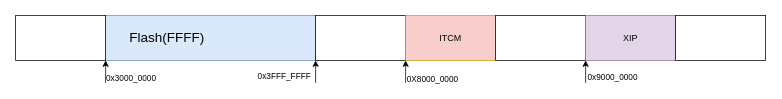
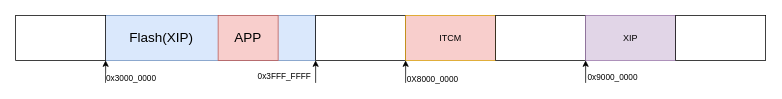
  <mxCell id="0" />
  <mxCell id="1" parent="0" />
- <mxCell id="2" value="&amp;nbsp; &amp;nbsp; &amp;nbsp; Flash(FFFF)" style="rounded=0;whiteSpace=wrap;html=1;fontSize=18;align=left;fillColor=#dae8fc;strokeColor=#6c8ebf;" vertex="1" parent="1"><mxGeometry x="140" y="20" width="280" height="60" as="geometry" /></mxCell>
+ <mxCell id="2" value="&amp;nbsp; &amp;nbsp; &amp;nbsp; Flash(XIP)" style="rounded=0;whiteSpace=wrap;html=1;fontSize=18;align=left;fillColor=#dae8fc;strokeColor=#6c8ebf;" vertex="1" parent="1"><mxGeometry x="140" y="20" width="280" height="60" as="geometry" /></mxCell>
+ <mxCell id="3" value="APP" style="rounded=0;whiteSpace=wrap;html=1;fontSize=18;fillColor=#f8cecc;strokeColor=#b85450;" vertex="1" parent="1"><mxGeometry x="290" y="20" width="80" height="60" as="geometry" /></mxCell>
  <mxCell id="4" value="" style="endArrow=classic;html=1;rounded=0;" edge="1" parent="1"><mxGeometry width="50" height="50" relative="1" as="geometry"><mxPoint x="140" y="110" as="sourcePoint" /><mxPoint x="140" y="80" as="targetPoint" /></mxGeometry></mxCell>
  <mxCell id="5" value="0x3000_0000" style="edgeLabel;html=1;align=left;verticalAlign=middle;resizable=0;points=[];" vertex="1" connectable="0" parent="4"><mxGeometry x="-0.552" y="1" relative="1" as="geometry"><mxPoint as="offset" /></mxGeometry></mxCell>
  <mxCell id="6" value="" style="endArrow=classic;html=1;rounded=0;entryX=1;entryY=1;entryDx=0;entryDy=0;" edge="1" parent="1" target="2"><mxGeometry width="50" height="50" relative="1" as="geometry"><mxPoint x="420" y="110" as="sourcePoint" /><mxPoint x="340" y="90" as="targetPoint" /></mxGeometry></mxCell>
  <mxCell id="7" value="0x3FFF_FFFF" style="edgeLabel;html=1;align=right;verticalAlign=middle;resizable=0;points=[];" vertex="1" connectable="0" parent="6"><mxGeometry x="-0.36" y="-1" relative="1" as="geometry"><mxPoint x="-7" as="offset" /></mxGeometry></mxCell>
  <mxCell id="8" value="" style="rounded=0;whiteSpace=wrap;html=1;" vertex="1" parent="1"><mxGeometry x="420" y="20" width="120" height="60" as="geometry" /></mxCell>
  <mxCell id="9" value="" style="rounded=0;whiteSpace=wrap;html=1;" vertex="1" parent="1"><mxGeometry x="20" y="20" width="120" height="60" as="geometry" /></mxCell>
  <mxCell id="10" value="ITCM" style="rounded=0;whiteSpace=wrap;html=1;fillColor=#f8cecc;strokeColor=#d79b00;" vertex="1" parent="1"><mxGeometry x="540" y="20" width="120" height="60" as="geometry" /></mxCell>
  <mxCell id="11" value="" style="endArrow=classic;html=1;rounded=0;entryX=0;entryY=1;entryDx=0;entryDy=0;" edge="1" parent="1" target="10"><mxGeometry width="50" height="50" relative="1" as="geometry"><mxPoint x="540" y="110" as="sourcePoint" /><mxPoint x="550" y="100" as="targetPoint" /></mxGeometry></mxCell>
  <mxCell id="12" value="0X8000_0000" style="edgeLabel;html=1;align=left;verticalAlign=middle;resizable=0;points=[];" vertex="1" connectable="0" parent="11"><mxGeometry x="-0.627" relative="1" as="geometry"><mxPoint as="offset" /></mxGeometry></mxCell>
  <mxCell id="13" value="" style="rounded=0;whiteSpace=wrap;html=1;" vertex="1" parent="1"><mxGeometry x="660" y="20" width="120" height="60" as="geometry" /></mxCell>
  <mxCell id="14" value="XIP" style="rounded=0;whiteSpace=wrap;html=1;fillColor=#e1d5e7;strokeColor=#9673a6;" vertex="1" parent="1"><mxGeometry x="780" y="20" width="120" height="60" as="geometry" /></mxCell>
  <mxCell id="15" value="" style="endArrow=classic;html=1;rounded=0;" edge="1" parent="1"><mxGeometry width="50" height="50" relative="1" as="geometry"><mxPoint x="780" y="110" as="sourcePoint" /><mxPoint x="780" y="80" as="targetPoint" /></mxGeometry></mxCell>
  <mxCell id="16" value="0x9000_0000" style="edgeLabel;html=1;align=left;verticalAlign=middle;resizable=0;points=[];" vertex="1" connectable="0" parent="15"><mxGeometry x="-0.493" y="-1" relative="1" as="geometry"><mxPoint as="offset" /></mxGeometry></mxCell>
  <mxCell id="17" value="" style="rounded=0;whiteSpace=wrap;html=1;" vertex="1" parent="1"><mxGeometry x="900" y="20" width="120" height="60" as="geometry" /></mxCell>
